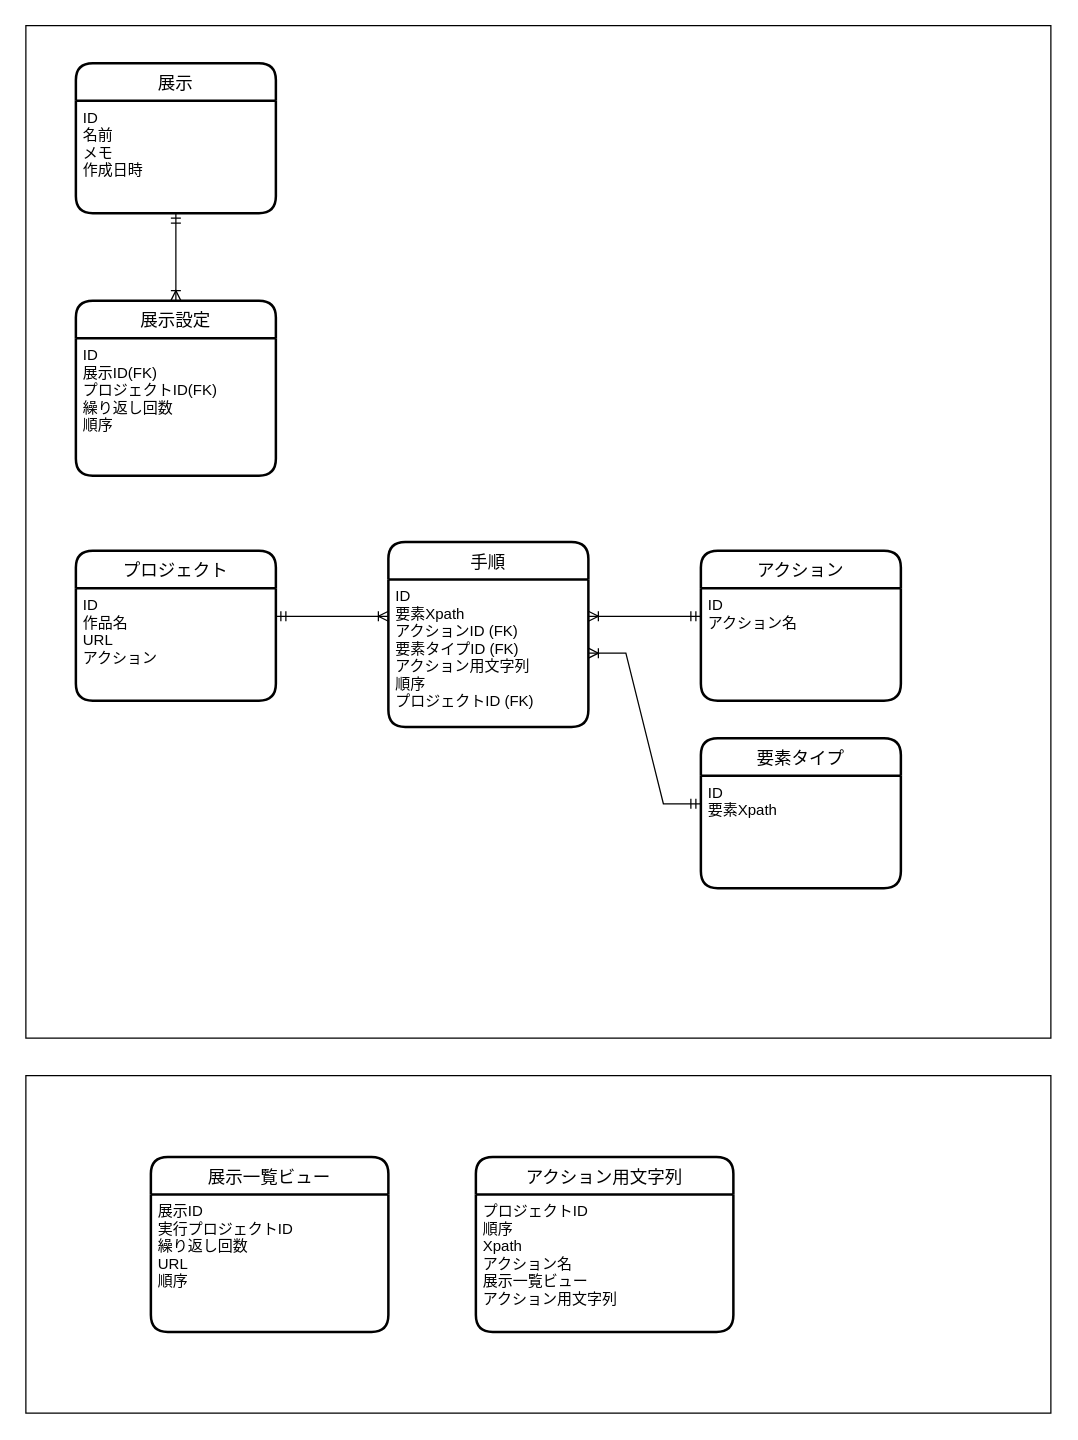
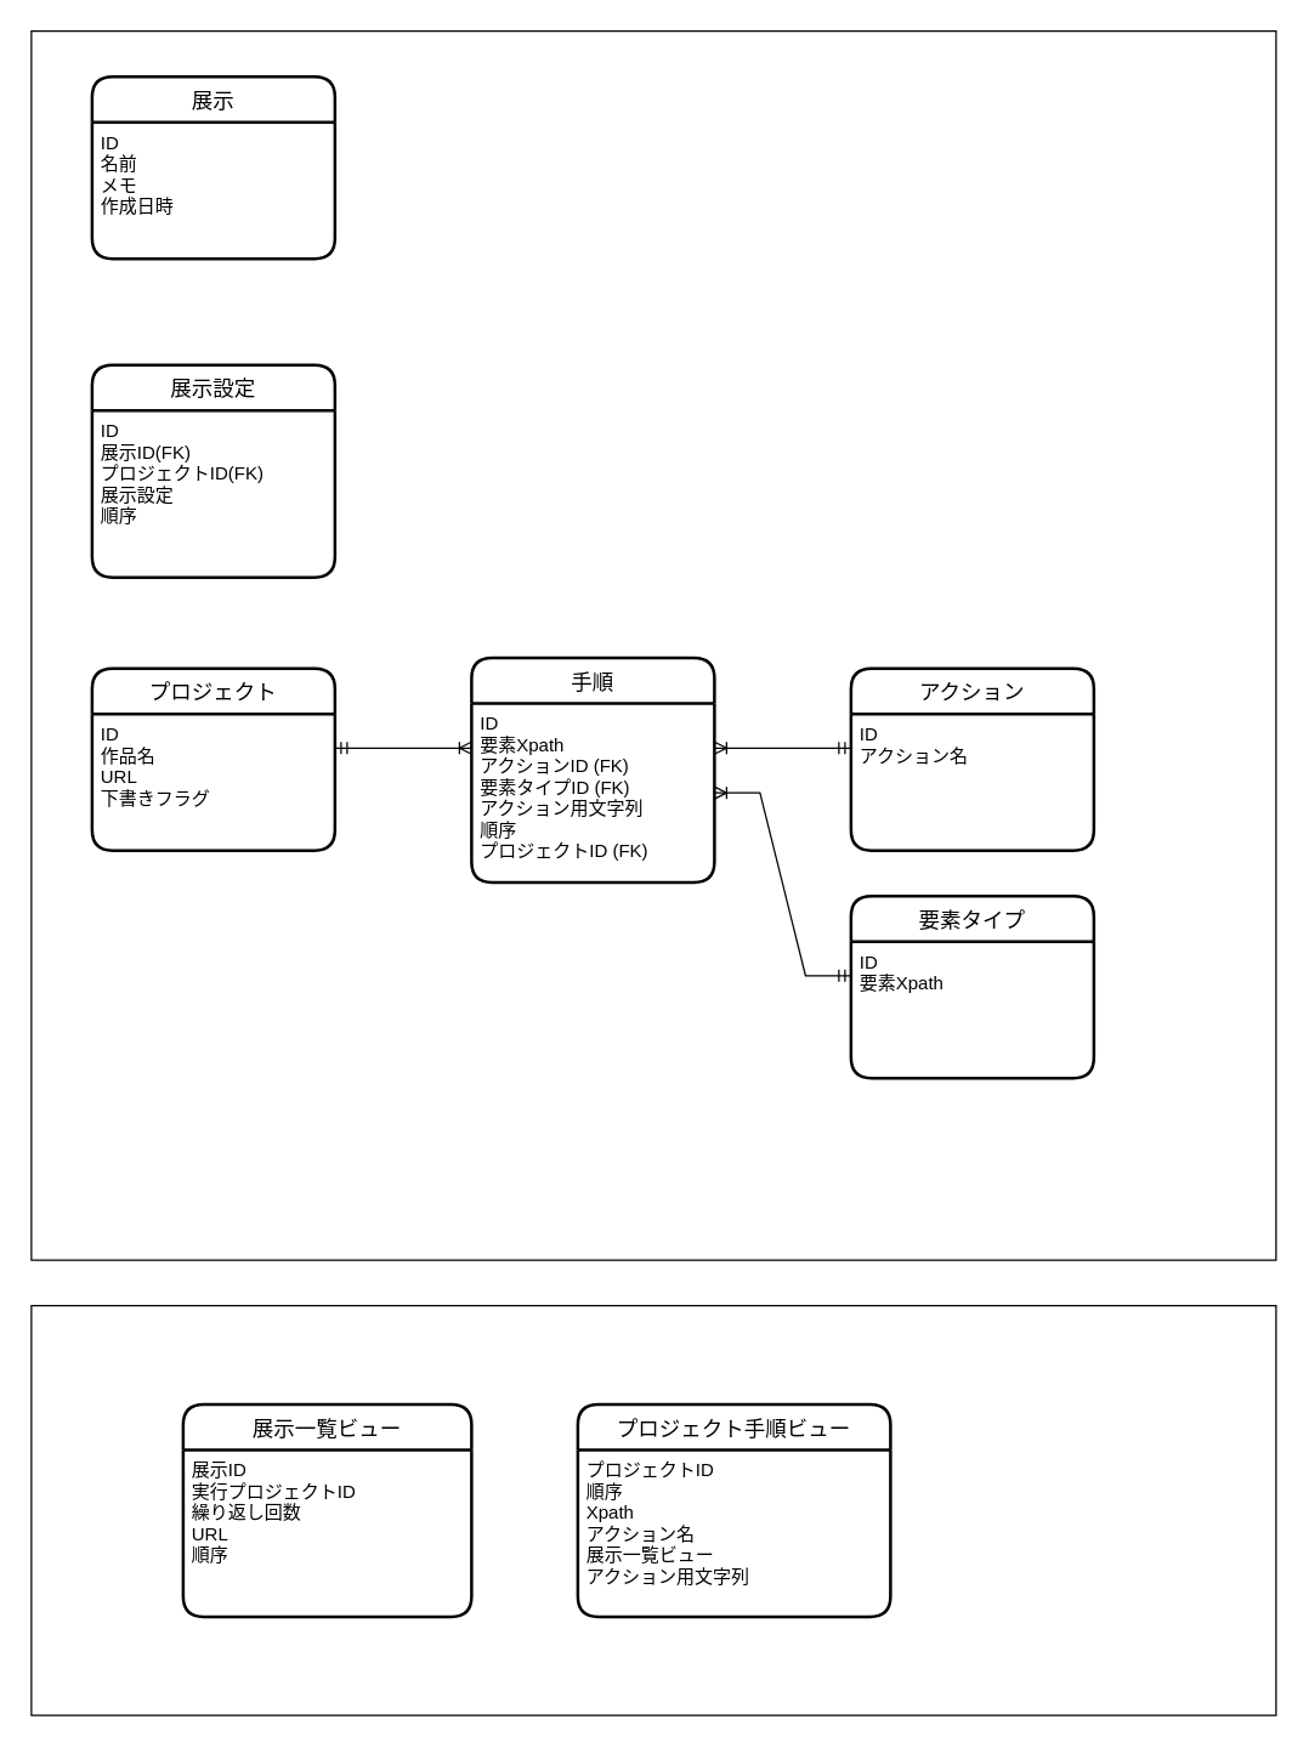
  <mxCell id="0" />
  <mxCell id="1" parent="0" />
  <mxCell id="2" value="" style="rounded=0;whiteSpace=wrap;html=1;" parent="1" vertex="1"><mxGeometry width="820" height="810" as="geometry" x="20" y="20" /></mxCell>
  <mxCell id="3" value="プロジェクト" style="swimlane;childLayout=stackLayout;horizontal=1;startSize=30;horizontalStack=0;rounded=1;fontSize=14;fontStyle=0;strokeWidth=2;resizeParent=0;resizeLast=1;shadow=0;dashed=0;align=center;" parent="1" vertex="1"><mxGeometry x="60" y="440" width="160" height="120" as="geometry" /></mxCell>
- <mxCell id="4" value="ID&#10;作品名&#10;URL&#10;アクション" style="align=left;strokeColor=none;fillColor=none;spacingLeft=4;fontSize=12;verticalAlign=top;resizable=0;rotatable=0;part=1;" parent="3" vertex="1"><mxGeometry y="30" width="160" height="90" as="geometry" /></mxCell>
+ <mxCell id="4" value="ID&#10;作品名&#10;URL&#10;下書きフラグ" style="align=left;strokeColor=none;fillColor=none;spacingLeft=4;fontSize=12;verticalAlign=top;resizable=0;rotatable=0;part=1;" parent="3" vertex="1"><mxGeometry y="30" width="160" height="90" as="geometry" /></mxCell>
  <mxCell id="5" value="手順" style="swimlane;childLayout=stackLayout;horizontal=1;startSize=30;horizontalStack=0;rounded=1;fontSize=14;fontStyle=0;strokeWidth=2;resizeParent=0;resizeLast=1;shadow=0;dashed=0;align=center;" parent="1" vertex="1"><mxGeometry x="310" y="433" width="160" height="148" as="geometry"><mxRectangle x="336" y="40" width="70" height="30" as="alternateBounds" /></mxGeometry></mxCell>
  <mxCell id="6" value="ID&#10;要素Xpath&#10;アクションID (FK)&#10;要素タイプID (FK)&#10;アクション用文字列&#10;順序&#10;プロジェクトID (FK)" style="align=left;strokeColor=none;fillColor=none;spacingLeft=4;fontSize=12;verticalAlign=top;resizable=0;rotatable=0;part=1;" parent="5" vertex="1"><mxGeometry y="30" width="160" height="118" as="geometry" /></mxCell>
  <mxCell id="7" value="要素タイプ" style="swimlane;childLayout=stackLayout;horizontal=1;startSize=30;horizontalStack=0;rounded=1;fontSize=14;fontStyle=0;strokeWidth=2;resizeParent=0;resizeLast=1;shadow=0;dashed=0;align=center;" parent="1" vertex="1"><mxGeometry x="560" y="590" width="160" height="120" as="geometry" /></mxCell>
  <mxCell id="8" value="ID&#10;要素Xpath&#10;" style="align=left;strokeColor=none;fillColor=none;spacingLeft=4;fontSize=12;verticalAlign=top;resizable=0;rotatable=0;part=1;" parent="7" vertex="1"><mxGeometry y="30" width="160" height="90" as="geometry" /></mxCell>
  <mxCell id="9" value="アクション" style="swimlane;childLayout=stackLayout;horizontal=1;startSize=30;horizontalStack=0;rounded=1;fontSize=14;fontStyle=0;strokeWidth=2;resizeParent=0;resizeLast=1;shadow=0;dashed=0;align=center;" parent="1" vertex="1"><mxGeometry x="560" y="440" width="160" height="120" as="geometry" /></mxCell>
  <mxCell id="10" value="ID&#10;アクション名&#10;" style="align=left;strokeColor=none;fillColor=none;spacingLeft=4;fontSize=12;verticalAlign=top;resizable=0;rotatable=0;part=1;" parent="9" vertex="1"><mxGeometry y="30" width="160" height="90" as="geometry" /></mxCell>
  <mxCell id="11" value="" style="edgeStyle=entityRelationEdgeStyle;fontSize=12;html=1;endArrow=ERoneToMany;startArrow=ERmandOne;rounded=0;exitX=1;exitY=0.25;exitDx=0;exitDy=0;entryX=0;entryY=0.25;entryDx=0;entryDy=0;" parent="1" source="4" target="6" edge="1"><mxGeometry width="100" height="100" relative="1" as="geometry"><mxPoint x="220" y="653.5" as="sourcePoint" /><mxPoint x="260" y="593" as="targetPoint" /></mxGeometry></mxCell>
  <mxCell id="12" value="" style="edgeStyle=entityRelationEdgeStyle;fontSize=12;html=1;endArrow=ERoneToMany;startArrow=ERmandOne;rounded=0;entryX=1;entryY=0.5;entryDx=0;entryDy=0;exitX=0;exitY=0.25;exitDx=0;exitDy=0;endFill=0;" parent="1" source="8" target="6" edge="1"><mxGeometry width="100" height="100" relative="1" as="geometry"><mxPoint x="733" y="641.89" as="sourcePoint" /><mxPoint x="686" y="641.89" as="targetPoint" /></mxGeometry></mxCell>
  <mxCell id="13" value="" style="edgeStyle=entityRelationEdgeStyle;fontSize=12;html=1;endArrow=ERoneToMany;startArrow=ERmandOne;rounded=0;exitX=0;exitY=0.25;exitDx=0;exitDy=0;entryX=1;entryY=0.25;entryDx=0;entryDy=0;endFill=0;" parent="1" source="10" target="6" edge="1"><mxGeometry width="100" height="100" relative="1" as="geometry"><mxPoint x="520" y="433" as="sourcePoint" /><mxPoint x="630" y="433" as="targetPoint" /></mxGeometry></mxCell>
  <mxCell id="14" value="展示" style="swimlane;childLayout=stackLayout;horizontal=1;startSize=30;horizontalStack=0;rounded=1;fontSize=14;fontStyle=0;strokeWidth=2;resizeParent=0;resizeLast=1;shadow=0;dashed=0;align=center;" parent="1" vertex="1"><mxGeometry x="60" y="50" width="160" height="120" as="geometry" /></mxCell>
  <mxCell id="15" value="ID&#10;名前&#10;メモ&#10;作成日時" style="align=left;strokeColor=none;fillColor=none;spacingLeft=4;fontSize=12;verticalAlign=top;resizable=0;rotatable=0;part=1;" parent="14" vertex="1"><mxGeometry y="30" width="160" height="90" as="geometry" /></mxCell>
  <mxCell id="16" value="展示設定" style="swimlane;childLayout=stackLayout;horizontal=1;startSize=30;horizontalStack=0;rounded=1;fontSize=14;fontStyle=0;strokeWidth=2;resizeParent=0;resizeLast=1;shadow=0;dashed=0;align=center;" parent="1" vertex="1"><mxGeometry x="60" y="240" width="160" height="140" as="geometry" /></mxCell>
- <mxCell id="17" value="ID&#10;展示ID(FK)&#10;プロジェクトID(FK)&#10;繰り返し回数&#10;順序" style="align=left;strokeColor=none;fillColor=none;spacingLeft=4;fontSize=12;verticalAlign=top;resizable=0;rotatable=0;part=1;" parent="16" vertex="1"><mxGeometry y="30" width="160" height="110" as="geometry" /></mxCell>
- <mxCell id="18" value="" style="fontSize=12;html=1;endArrow=ERoneToMany;startArrow=ERmandOne;rounded=0;exitX=0.5;exitY=1;exitDx=0;exitDy=0;entryX=0.5;entryY=0;entryDx=0;entryDy=0;" parent="1" source="15" target="16" edge="1"><mxGeometry width="100" height="100" relative="1" as="geometry"><mxPoint x="250" y="221" as="sourcePoint" /><mxPoint x="340" y="220" as="targetPoint" /></mxGeometry></mxCell>
+ <mxCell id="17" value="ID&#10;展示ID(FK)&#10;プロジェクトID(FK)&#10;展示設定&#10;順序" style="align=left;strokeColor=none;fillColor=none;spacingLeft=4;fontSize=12;verticalAlign=top;resizable=0;rotatable=0;part=1;" parent="16" vertex="1"><mxGeometry y="30" width="160" height="110" as="geometry" /></mxCell>
  <mxCell id="19" value="" style="rounded=0;whiteSpace=wrap;html=1;" parent="1" vertex="1"><mxGeometry y="860" width="820" height="270" as="geometry" x="20" /></mxCell>
  <mxCell id="20" value="展示一覧ビュー" style="swimlane;childLayout=stackLayout;horizontal=1;startSize=30;horizontalStack=0;rounded=1;fontSize=14;fontStyle=0;strokeWidth=2;resizeParent=0;resizeLast=1;shadow=0;dashed=0;align=center;" parent="1" vertex="1"><mxGeometry x="120" y="925" width="190" height="140" as="geometry" /></mxCell>
  <mxCell id="21" value="展示ID&#10;実行プロジェクトID&#10;繰り返し回数&#10;URL&#10;順序" style="align=left;strokeColor=none;fillColor=none;spacingLeft=4;fontSize=12;verticalAlign=top;resizable=0;rotatable=0;part=1;" parent="20" vertex="1"><mxGeometry y="30" width="190" height="110" as="geometry" /></mxCell>
- <mxCell id="22" value="アクション用文字列" style="swimlane;childLayout=stackLayout;horizontal=1;startSize=30;horizontalStack=0;rounded=1;fontSize=14;fontStyle=0;strokeWidth=2;resizeParent=0;resizeLast=1;shadow=0;dashed=0;align=center;" parent="1" vertex="1"><mxGeometry x="380" y="925" width="206" height="140" as="geometry" /></mxCell>
+ <mxCell id="22" value="プロジェクト手順ビュー" style="swimlane;childLayout=stackLayout;horizontal=1;startSize=30;horizontalStack=0;rounded=1;fontSize=14;fontStyle=0;strokeWidth=2;resizeParent=0;resizeLast=1;shadow=0;dashed=0;align=center;" parent="1" vertex="1"><mxGeometry x="380" y="925" width="206" height="140" as="geometry" /></mxCell>
  <mxCell id="23" value="プロジェクトID&#10;順序&#10;Xpath&#10;アクション名&#10;展示一覧ビュー&#10;アクション用文字列" style="align=left;strokeColor=none;fillColor=none;spacingLeft=4;fontSize=12;verticalAlign=top;resizable=0;rotatable=0;part=1;" parent="22" vertex="1"><mxGeometry y="30" width="206" height="110" as="geometry" /></mxCell>
